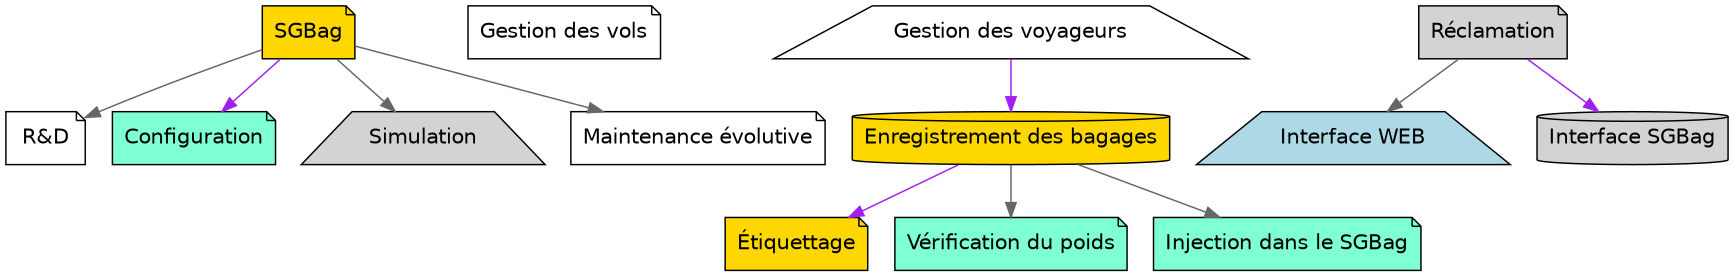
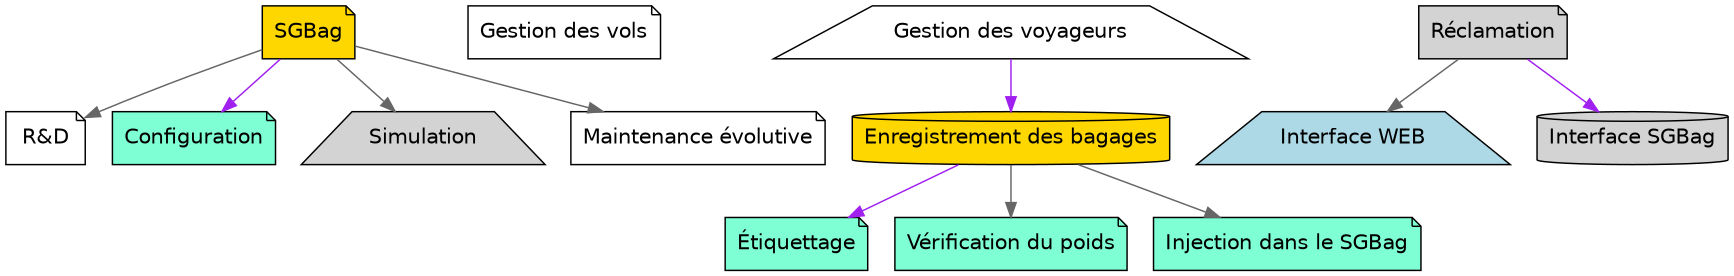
  digraph {
    node [fillcolor=white fontname=helvetica shape=note style=filled]
    edge [color=gray40]
    SGBag [fillcolor=gold]
    "R&D"
    Configuration [fillcolor=aquamarine]
    Simulation [fillcolor=lightgrey shape=trapezium]
    "Maintenance évolutive"
    "Gestion des vols"
    "Gestion des voyageurs" [shape=trapezium]
    "Enregistrement des bagages" [fillcolor=gold shape=cylinder]
-   "Étiquettage" [fillcolor=gold]
+   "Étiquettage" [fillcolor=aquamarine]
    "Vérification du poids" [fillcolor=aquamarine]
    "Injection dans le SGBag" [fillcolor=aquamarine]
    "Réclamation" [fillcolor=lightgrey]
    "Interface WEB" [fillcolor=lightblue shape=trapezium]
    "Interface SGBag" [fillcolor=lightgrey shape=cylinder]
    SGBag -> "R&D"
    SGBag -> Configuration [color=purple]
    SGBag -> Simulation
    SGBag -> "Maintenance évolutive"
    "Gestion des voyageurs" -> "Enregistrement des bagages" [color=purple]
    "Enregistrement des bagages" -> "Étiquettage" [color=purple]
    "Enregistrement des bagages" -> "Vérification du poids"
    "Enregistrement des bagages" -> "Injection dans le SGBag"
    "Réclamation" -> "Interface WEB"
    "Réclamation" -> "Interface SGBag" [color=purple]
  }
